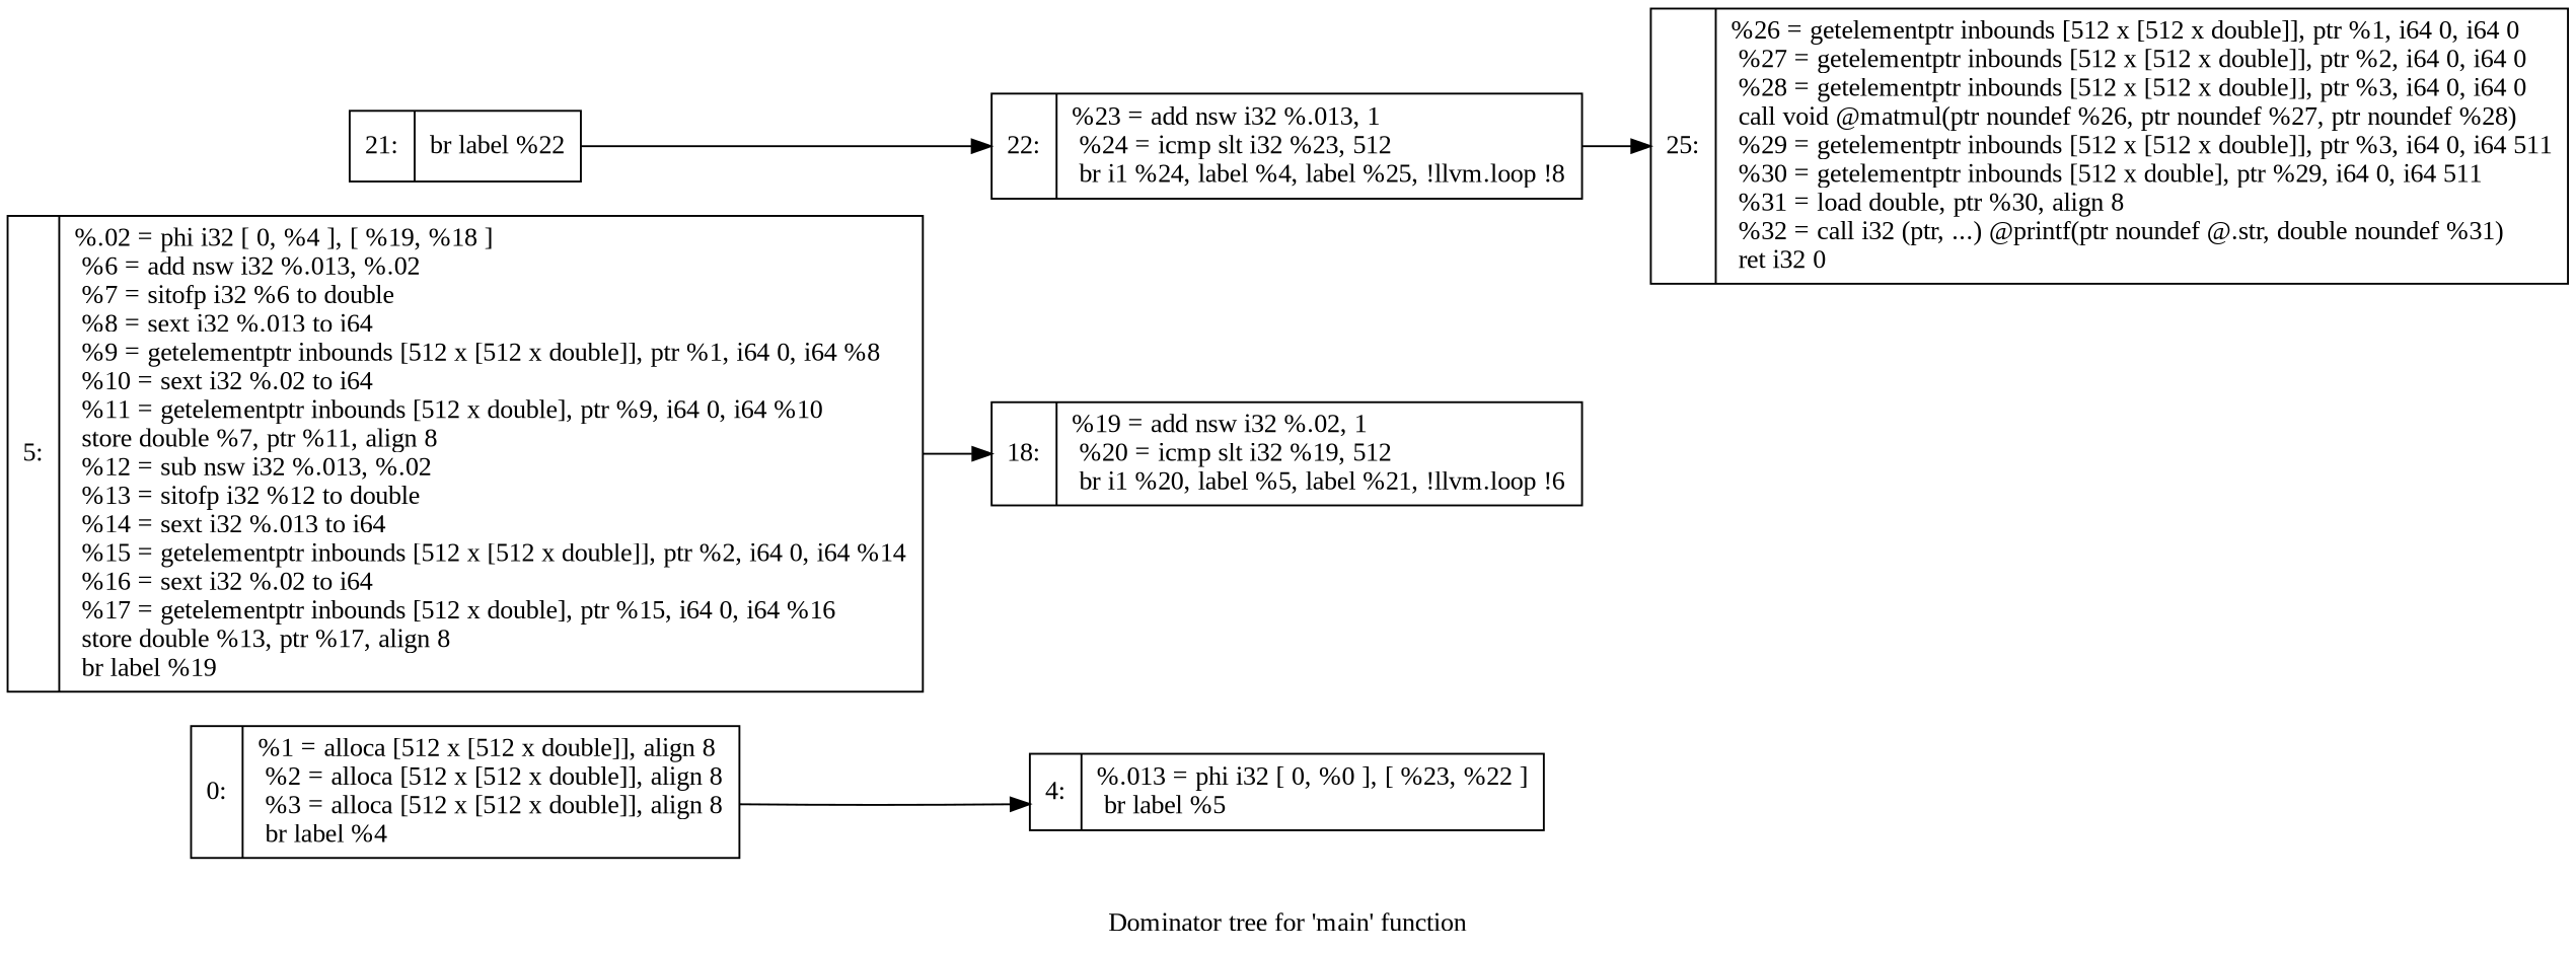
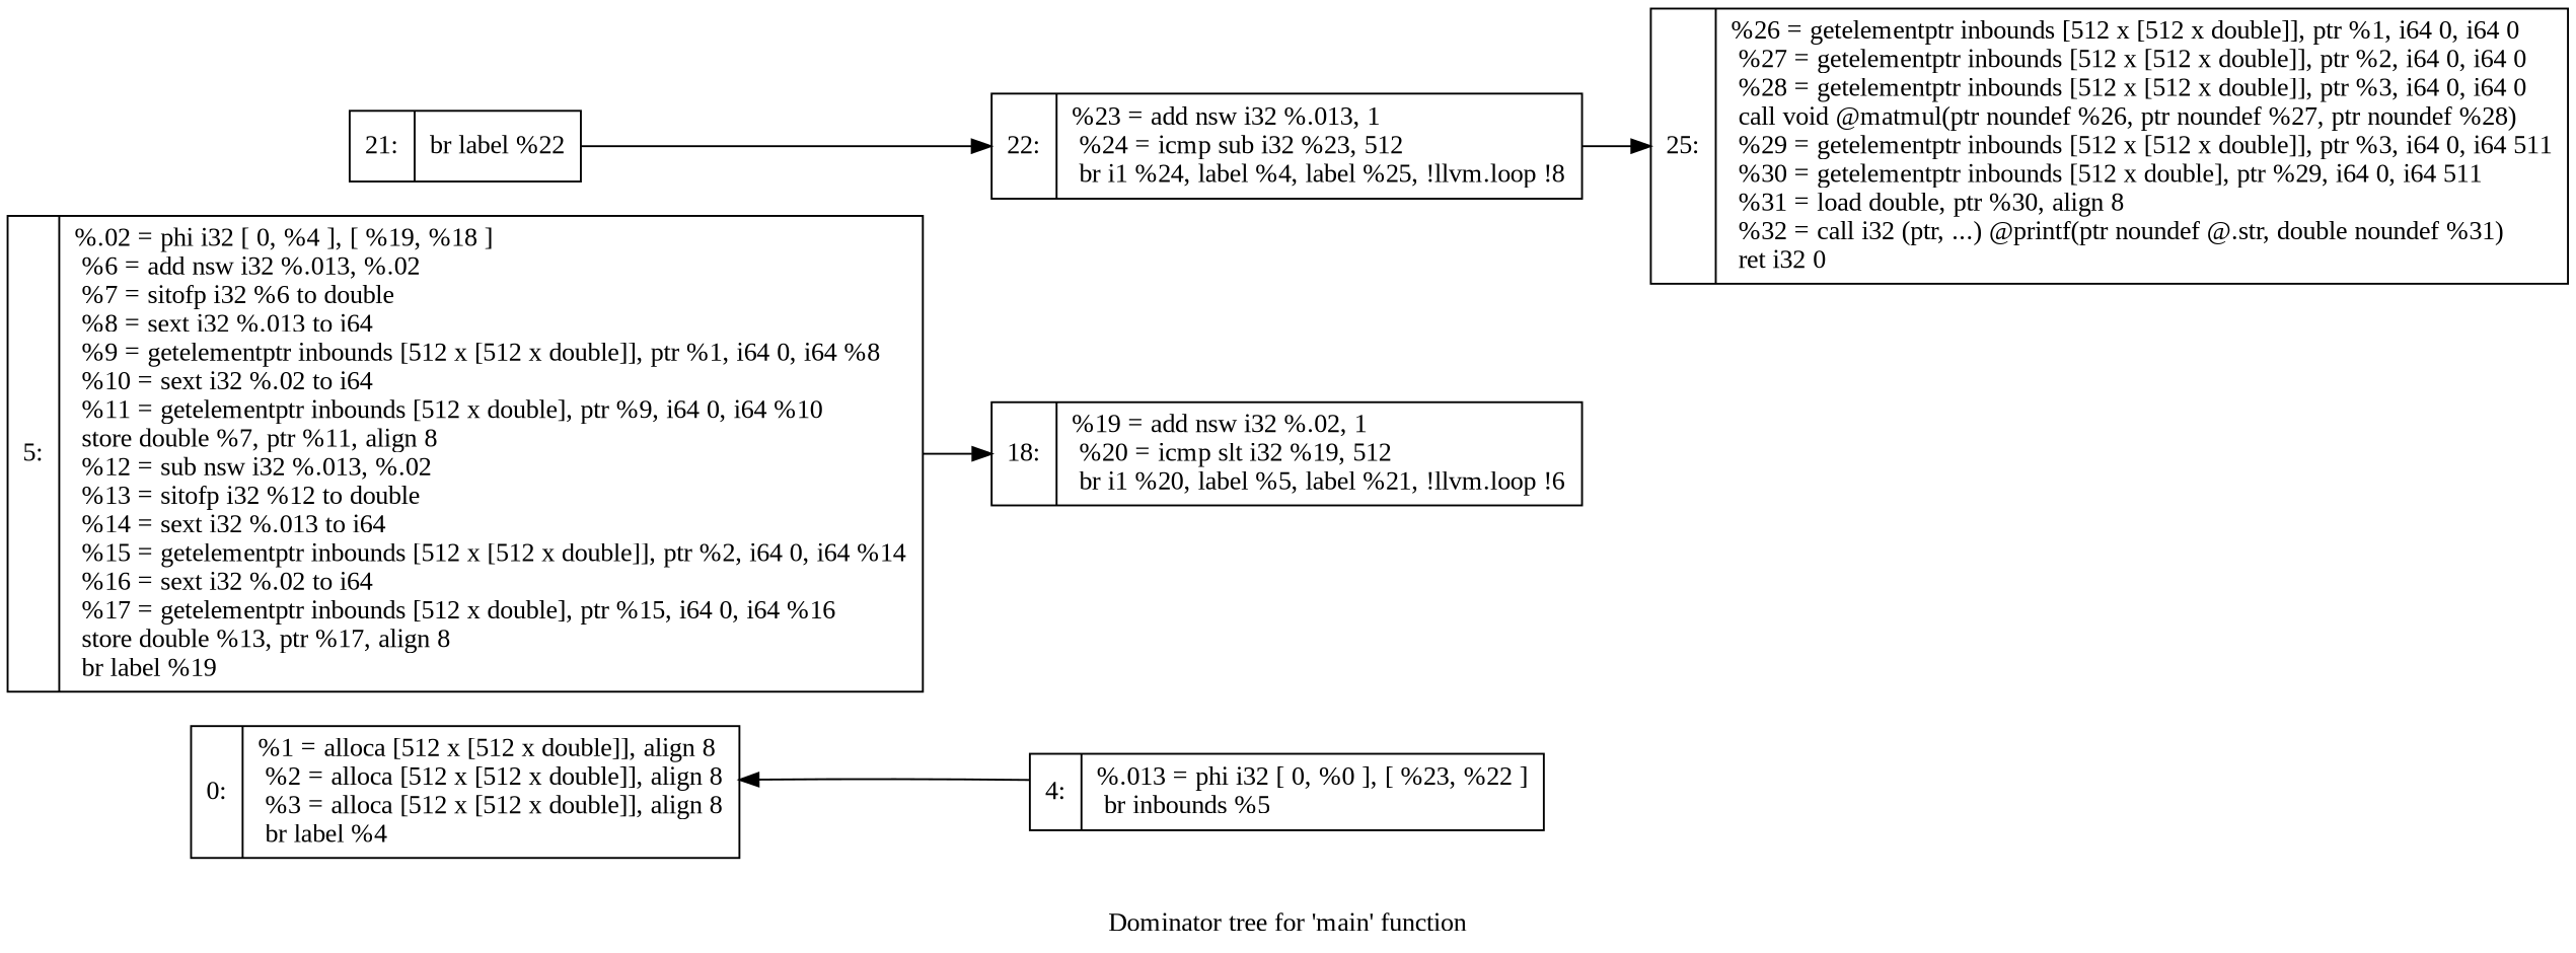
  digraph {
    fontname="Liberation Serif"
    label="Dominator tree for 'main' function"
    rankdir=LR
    node [fontname="Liberation Serif" shape=record]
    edge [fontname="Liberation Serif"]
    n1 [label="{0:\l|  %1 = alloca [512 x [512 x double]], align 8\l  %2 = alloca [512 x [512 x double]], align 8\l  %3 = alloca [512 x [512 x double]], align 8\l  br label %4\l}"]
-   n2 [label="{4:\l|  %.013 = phi i32 [ 0, %0 ], [ %23, %22 ]\l  br label %5\l}"]
+   n2 [label="{4:\l|  %.013 = phi i32 [ 0, %0 ], [ %23, %22 ]\l  br inbounds %5\l}"]
    n3 [label="{5:\l|  %.02 = phi i32 [ 0, %4 ], [ %19, %18 ]\l  %6 = add nsw i32 %.013, %.02\l  %7 = sitofp i32 %6 to double\l  %8 = sext i32 %.013 to i64\l  %9 = getelementptr inbounds [512 x [512 x double]], ptr %1, i64 0, i64 %8\l  %10 = sext i32 %.02 to i64\l  %11 = getelementptr inbounds [512 x double], ptr %9, i64 0, i64 %10\l  store double %7, ptr %11, align 8\l  %12 = sub nsw i32 %.013, %.02\l  %13 = sitofp i32 %12 to double\l  %14 = sext i32 %.013 to i64\l  %15 = getelementptr inbounds [512 x [512 x double]], ptr %2, i64 0, i64 %14\l  %16 = sext i32 %.02 to i64\l  %17 = getelementptr inbounds [512 x double], ptr %15, i64 0, i64 %16\l  store double %13, ptr %17, align 8\l  br label %19\l}"]
    n4 [label="{18:\l|  %19 = add nsw i32 %.02, 1\l  %20 = icmp slt i32 %19, 512\l  br i1 %20, label %5, label %21, !llvm.loop !6\l}"]
    n5 [label="{21:\l|  br label %22\l}"]
-   n6 [label="{22:\l|  %23 = add nsw i32 %.013, 1\l  %24 = icmp slt i32 %23, 512\l  br i1 %24, label %4, label %25, !llvm.loop !8\l}"]
+   n6 [label="{22:\l|  %23 = add nsw i32 %.013, 1\l  %24 = icmp sub i32 %23, 512\l  br i1 %24, label %4, label %25, !llvm.loop !8\l}"]
    n7 [label="{25:\l|  %26 = getelementptr inbounds [512 x [512 x double]], ptr %1, i64 0, i64 0\l  %27 = getelementptr inbounds [512 x [512 x double]], ptr %2, i64 0, i64 0\l  %28 = getelementptr inbounds [512 x [512 x double]], ptr %3, i64 0, i64 0\l  call void @matmul(ptr noundef %26, ptr noundef %27, ptr noundef %28)\l  %29 = getelementptr inbounds [512 x [512 x double]], ptr %3, i64 0, i64 511\l  %30 = getelementptr inbounds [512 x double], ptr %29, i64 0, i64 511\l  %31 = load double, ptr %30, align 8\l  %32 = call i32 (ptr, ...) @printf(ptr noundef @.str, double noundef %31)\l  ret i32 0\l}"]
-   n1 -> n2
+   n2 -> n1
    n3 -> n4
    n5 -> n6
    n6 -> n7
  }
